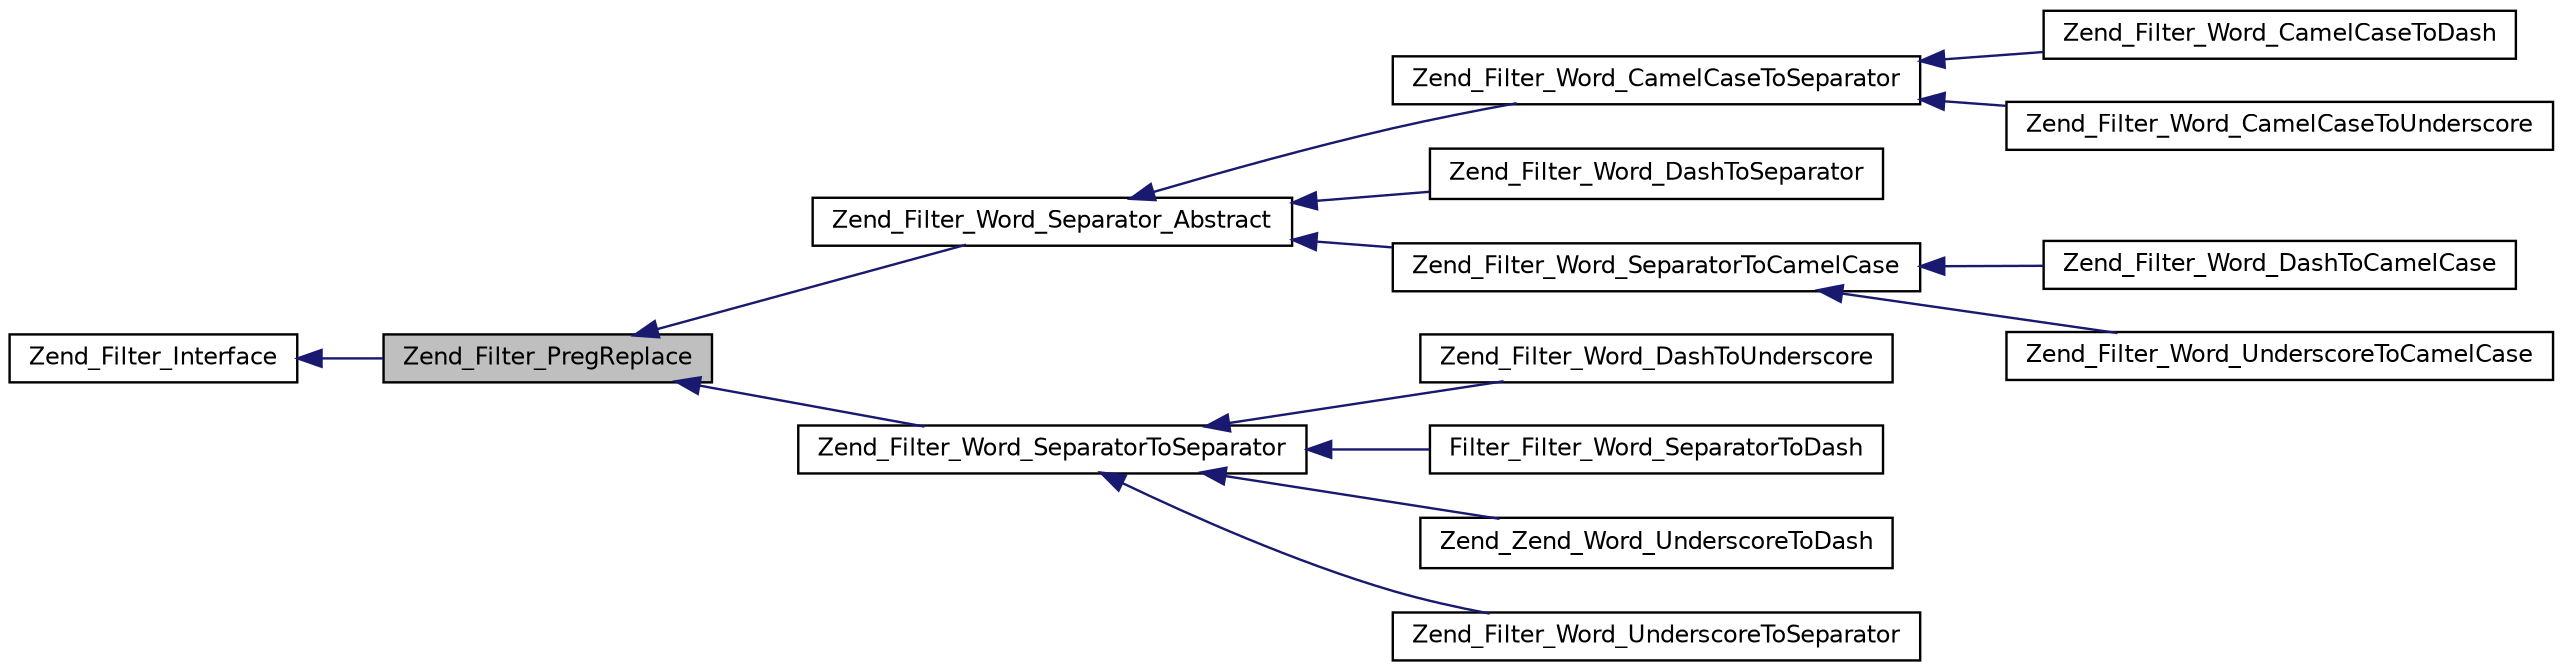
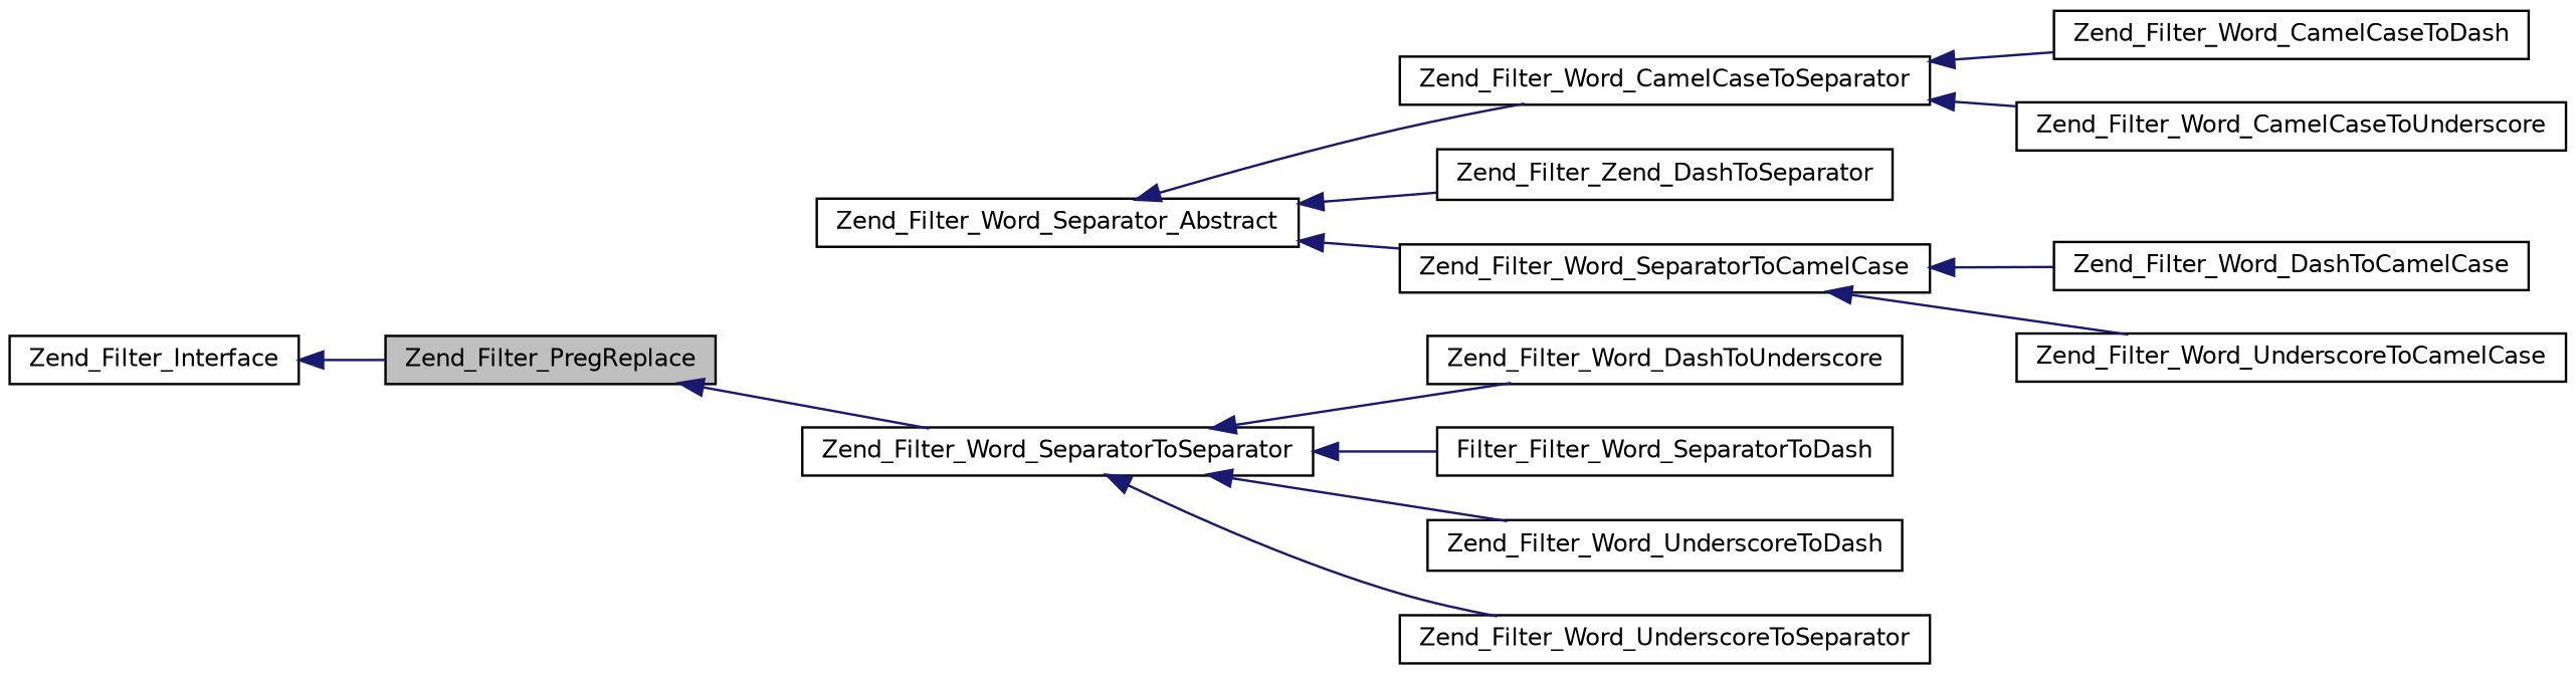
  digraph {
    rankdir=LR
    node [color=black fillcolor=white fontname=Helvetica fontsize=10 shape=record style=filled]
    edge [color=midnightblue dir=back fontname=Helvetica fontsize=10 labelfontname=Helvetica labelfontsize=10 style=solid]
    n1 [fillcolor=grey75 fontcolor=black height=0.2 label=Zend_Filter_PregReplace width=0.4]
    n2 [height=0.2 label=Zend_Filter_Word_Separator_Abstract width=0.4]
    n3 [height=0.2 label=Zend_Filter_Word_SeparatorToSeparator width=0.4]
    n4 [height=0.2 label=Zend_Filter_Word_CamelCaseToSeparator width=0.4]
-   n5 [height=0.2 label=Zend_Filter_Word_DashToSeparator width=0.4]
+   n5 [height=0.2 label=Zend_Filter_Zend_DashToSeparator width=0.4]
    n6 [height=0.2 label=Zend_Filter_Word_SeparatorToCamelCase width=0.4]
    n7 [height=0.2 label=Zend_Filter_Word_DashToUnderscore width=0.4]
    n8 [height=0.2 label=Filter_Filter_Word_SeparatorToDash width=0.4]
-   n9 [height=0.2 label=Zend_Zend_Word_UnderscoreToDash width=0.4]
+   n9 [height=0.2 label=Zend_Filter_Word_UnderscoreToDash width=0.4]
    n10 [height=0.2 label=Zend_Filter_Word_UnderscoreToSeparator width=0.4]
    n11 [height=0.2 label=Zend_Filter_Interface width=0.4]
    n12 [height=0.2 label=Zend_Filter_Word_CamelCaseToDash width=0.4]
    n13 [height=0.2 label=Zend_Filter_Word_CamelCaseToUnderscore width=0.4]
    n14 [height=0.2 label=Zend_Filter_Word_DashToCamelCase width=0.4]
    n15 [height=0.2 label=Zend_Filter_Word_UnderscoreToCamelCase width=0.4]
-   n1 -> n2
    n1 -> n3
    n2 -> n4
    n2 -> n5
    n2 -> n6
    n3 -> n7
    n3 -> n8
    n3 -> n9
    n3 -> n10
    n4 -> n12
    n4 -> n13
    n6 -> n14
    n6 -> n15
    n11 -> n1
  }
